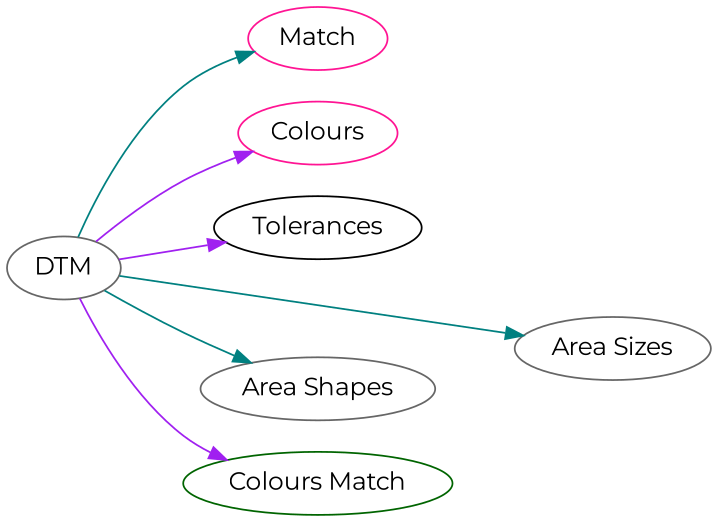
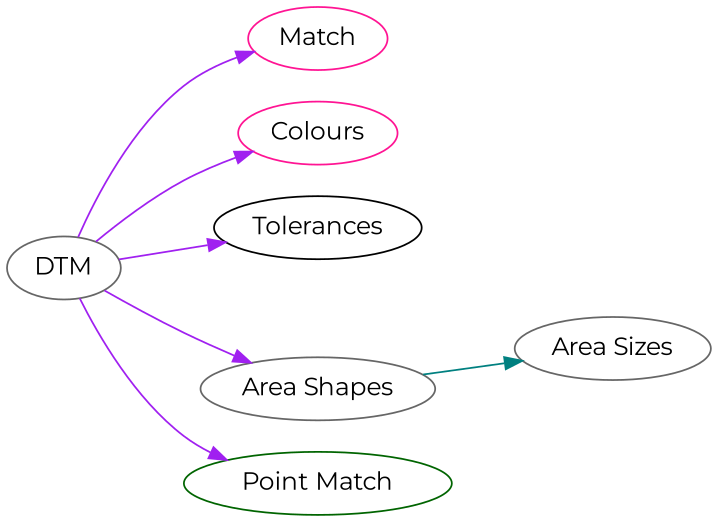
  digraph {
    fontname=Montserrat
    rankdir=LR
    node [color=gray40 fontname=Montserrat]
    edge [color=teal fontname=Montserrat]
    n1 [color=deeppink label=Match]
    DTM
    Colours [color=deeppink]
    Tolerances [color=black]
    "Area Sizes"
    "Area Shapes"
-   "Point Match" [color=darkgreen label="Colours Match"]
-   DTM -> n1
+   "Point Match" [color=darkgreen]
+   DTM -> n1 [color=purple]
    DTM -> Colours [color=purple]
    DTM -> Tolerances [color=purple]
-   DTM -> "Area Sizes"
-   DTM -> "Area Shapes"
+   "Area Shapes" -> "Area Sizes"
+   DTM -> "Area Shapes" [color=purple]
    DTM -> "Point Match" [color=purple]
  }
